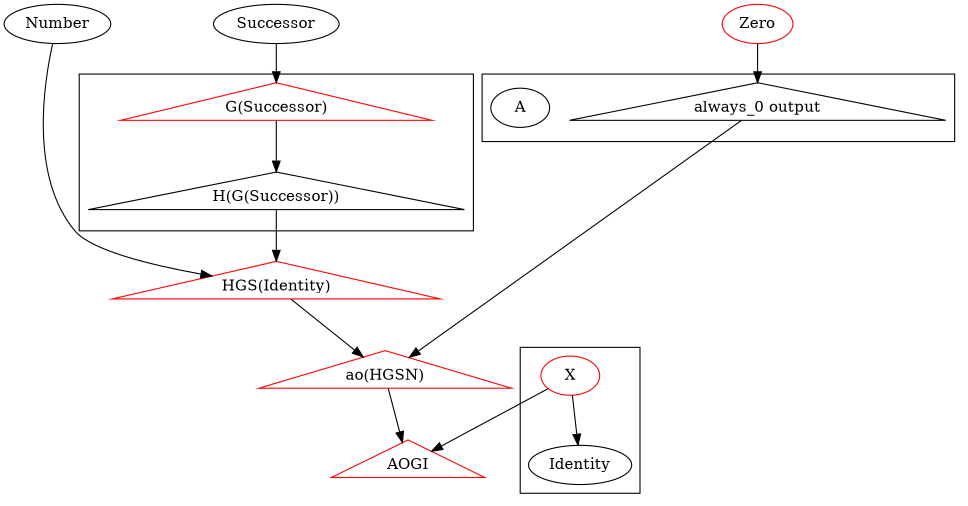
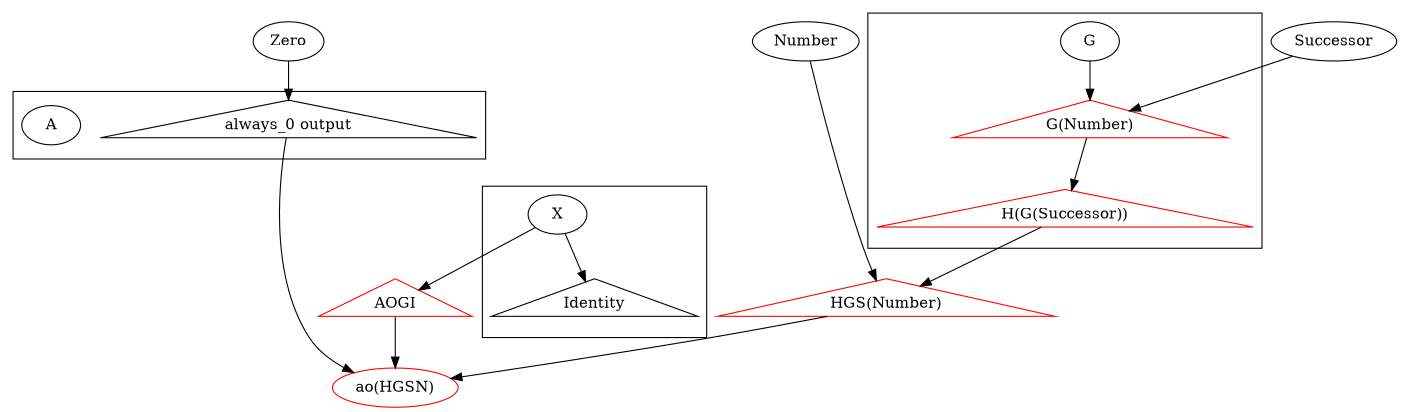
  digraph {
    Number
    Successor
-   Zero [color=red]
-   "G(Successor)" [color=red shape=triangle]
-   "H(G(Successor))" [color=black shape=triangle]
+   Zero
+   "G(Successor)" [color=red shape=triangle label="G(Number)"]
+   G
+   "H(G(Successor))" [color=red shape=triangle]
    "always_0 output" [shape=triangle]
    A
-   X [color=red]
-   Identity
-   "HGS(Number)" [color=red shape=triangle label="HGS(Identity)"]
-   "ao(HGSN)" [color=red shape=triangle]
+   X
+   Identity [shape=triangle]
+   "HGS(Number)" [color=red shape=triangle]
+   "ao(HGSN)" [color=red shape=ellipse]
    AOGI [color=red shape=triangle]
    subgraph sub_1 {
      rank=min
      Number
      Successor
      Zero
    }
    subgraph cluster_2 {
      rank=same
      "G(Successor)"
+     G
      "H(G(Successor))"
    }
    subgraph cluster_3 {
      "always_0 output"
      A
    }
    subgraph cluster_4 {
      X
      Identity
    }
    Number -> "HGS(Number)"
    Successor -> "G(Successor)"
    Zero -> "always_0 output"
    "G(Successor)" -> "H(G(Successor))"
+   G -> "G(Successor)"
    "H(G(Successor))" -> "HGS(Number)"
    "always_0 output" -> "ao(HGSN)"
    X -> Identity
    X -> AOGI
    "HGS(Number)" -> "ao(HGSN)"
-   "ao(HGSN)" -> AOGI
+   AOGI -> "ao(HGSN)"
  }
